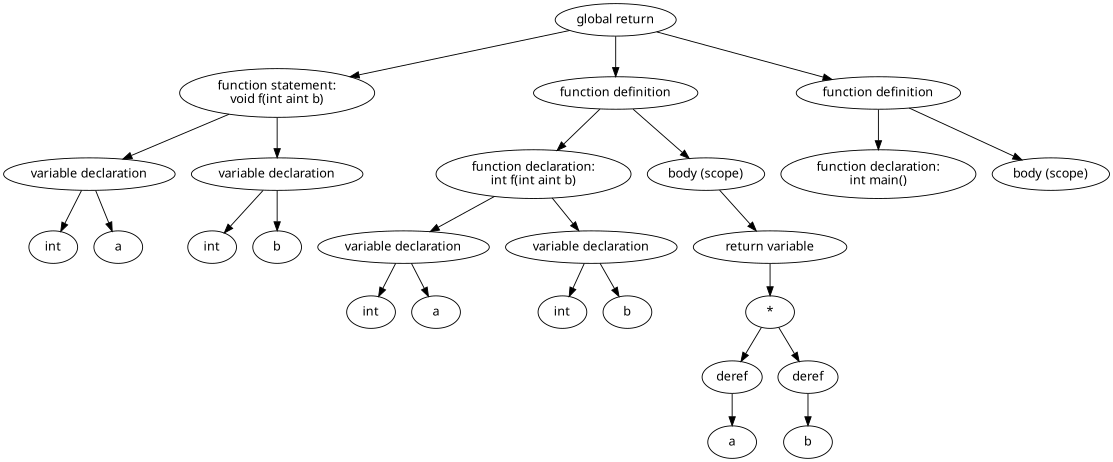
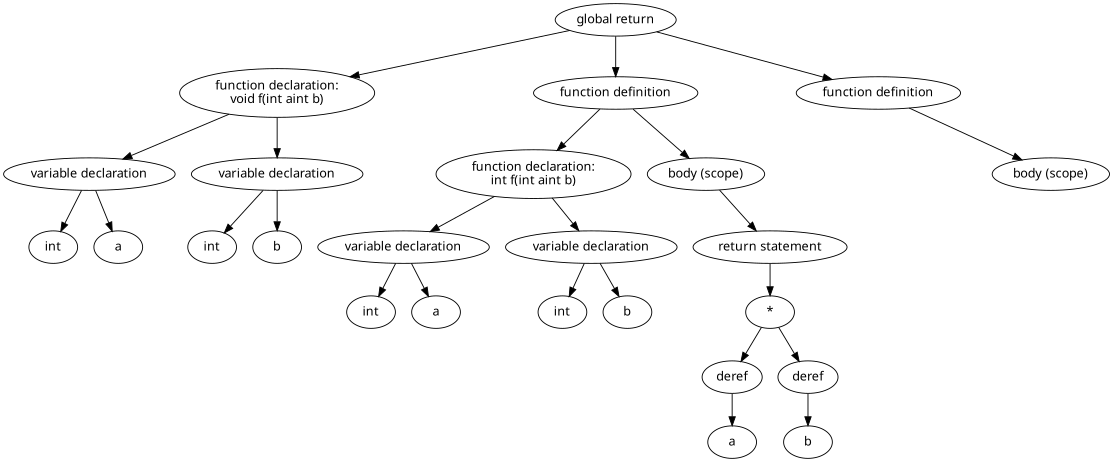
  digraph {
    fontname="Noto Sans"
    node [fontname="Noto Sans"]
    edge [fontname="Noto Sans"]
    n1 [label=int]
    n2 [label="variable declaration"]
    n3 [label=a]
-   n4 [label="function statement:\nvoid f(int aint b)"]
+   n4 [label="function declaration:\nvoid f(int aint b)"]
    n5 [label="variable declaration"]
    n6 [label=int]
    n7 [label=b]
    n8 [label="global return"]
    n9 [label="function definition"]
    n10 [label="function definition"]
    n11 [label="function declaration:\nint f(int aint b)"]
    n12 [label="body (scope)"]
-   n13 [label="function declaration:\nint main()"]
    n14 [label="body (scope)"]
    n15 [label=int]
    n16 [label="variable declaration"]
    n17 [label=a]
    n18 [label="variable declaration"]
    n19 [label=int]
    n20 [label=b]
-   n21 [label="return variable"]
+   n21 [label="return statement"]
    n22 [label=a]
    n23 [label=deref]
    n24 [label="*"]
    n25 [label=deref]
    n26 [label=b]
    n2 -> n1
    n2 -> n3
    n4 -> n2
    n4 -> n5
    n5 -> n6
    n5 -> n7
    n8 -> n4
    n8 -> n9
    n8 -> n10
    n9 -> n11
    n9 -> n12
-   n10 -> n13
    n10 -> n14
    n11 -> n16
    n11 -> n18
    n12 -> n21
    n16 -> n15
    n16 -> n17
    n18 -> n19
    n18 -> n20
    n21 -> n24
    n23 -> n22
    n24 -> n23
    n24 -> n25
    n25 -> n26
  }
